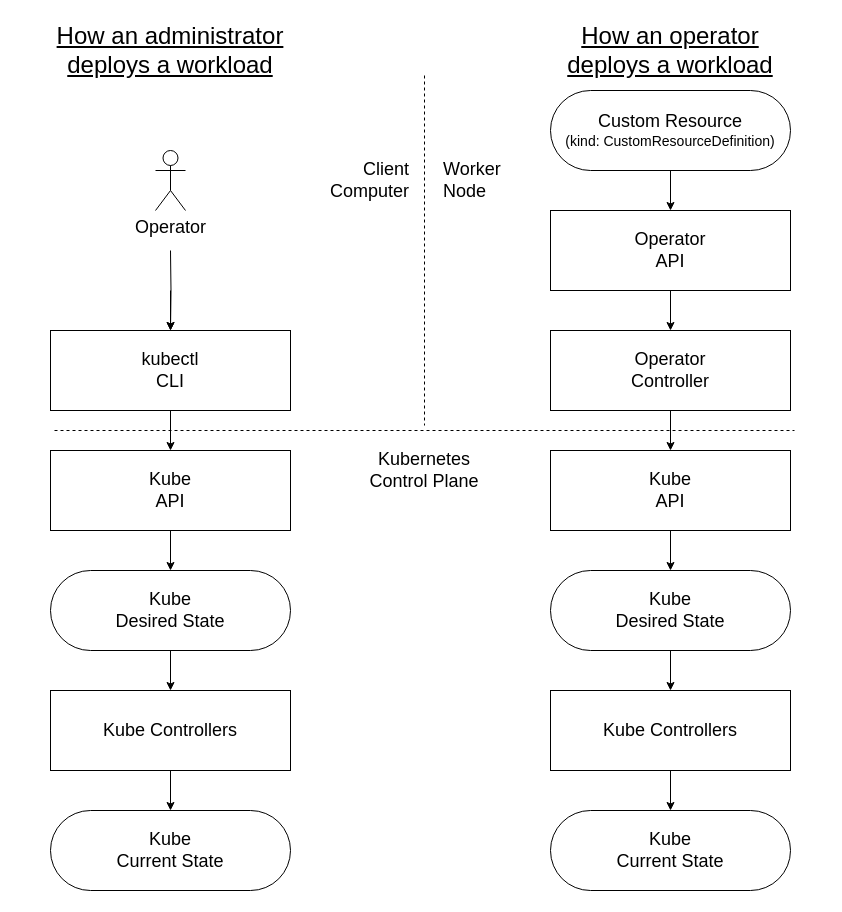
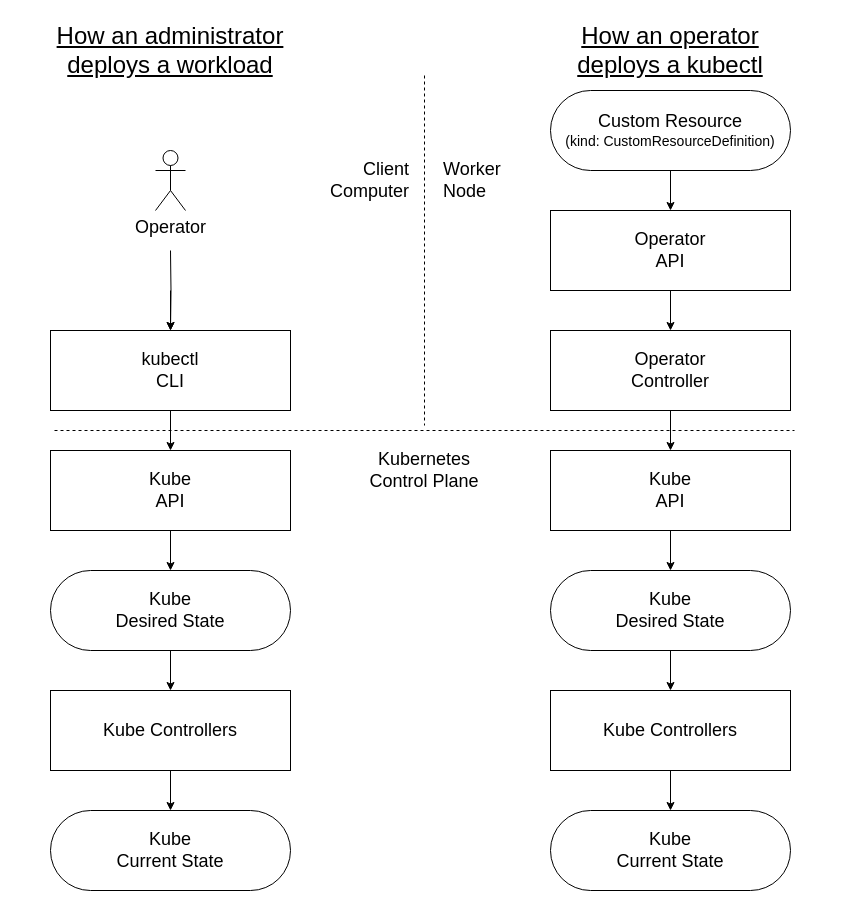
  <mxCell id="0" />
  <mxCell id="1" parent="0" />
  <mxCell id="2" value="&lt;font&gt;&lt;font style=&quot;font-size: 18px&quot;&gt;kubectl&lt;br&gt;CLI&lt;/font&gt;&lt;br&gt;&lt;/font&gt;" style="rounded=0;whiteSpace=wrap;html=1;" parent="1" vertex="1"><mxGeometry x="50" y="330" width="240" height="80" as="geometry" /></mxCell>
  <mxCell id="3" value="&lt;font style=&quot;font-size: 18px&quot;&gt;Kube&lt;br&gt;Desired State&lt;/font&gt;" style="rounded=1;whiteSpace=wrap;html=1;arcSize=50;" parent="1" vertex="1"><mxGeometry x="50" y="570" width="240" height="80" as="geometry" /></mxCell>
  <mxCell id="4" value="&lt;font style=&quot;font-size: 18px&quot;&gt;Kube Controllers&lt;br&gt;&lt;/font&gt;" style="rounded=0;whiteSpace=wrap;html=1;" parent="1" vertex="1"><mxGeometry x="50" y="690" width="240" height="80" as="geometry" /></mxCell>
  <mxCell id="5" value="&lt;font&gt;&lt;font style=&quot;font-size: 18px&quot;&gt;Kube&lt;br&gt;API&lt;/font&gt;&lt;br&gt;&lt;/font&gt;" style="rounded=0;whiteSpace=wrap;html=1;" parent="1" vertex="1"><mxGeometry x="50" y="450" width="240" height="80" as="geometry" /></mxCell>
  <mxCell id="6" value="" style="endArrow=classic;html=1;exitX=0.5;exitY=1;exitDx=0;exitDy=0;entryX=0.5;entryY=0;entryDx=0;entryDy=0;strokeWidth=1;endFill=1;" parent="1" target="2" edge="1"><mxGeometry width="50" height="50" relative="1" as="geometry"><mxPoint x="170" y="290" as="sourcePoint" /><mxPoint x="180" y="330" as="targetPoint" /></mxGeometry></mxCell>
  <mxCell id="7" value="" style="endArrow=classic;html=1;exitX=0.5;exitY=1;exitDx=0;exitDy=0;entryX=0.5;entryY=0;entryDx=0;entryDy=0;strokeWidth=1;endFill=1;" parent="1" source="2" target="5" edge="1"><mxGeometry width="50" height="50" relative="1" as="geometry"><mxPoint x="240" y="400" as="sourcePoint" /><mxPoint x="240" y="440" as="targetPoint" /></mxGeometry></mxCell>
  <mxCell id="8" value="" style="endArrow=classic;html=1;exitX=0.5;exitY=1;exitDx=0;exitDy=0;entryX=0.5;entryY=0;entryDx=0;entryDy=0;strokeWidth=1;endFill=1;" parent="1" source="5" target="3" edge="1"><mxGeometry width="50" height="50" relative="1" as="geometry"><mxPoint x="210" y="520" as="sourcePoint" /><mxPoint x="210" y="560" as="targetPoint" /></mxGeometry></mxCell>
  <mxCell id="9" value="" style="endArrow=classic;html=1;exitX=0.5;exitY=1;exitDx=0;exitDy=0;entryX=0.5;entryY=0;entryDx=0;entryDy=0;strokeWidth=1;endFill=1;" parent="1" source="3" target="4" edge="1"><mxGeometry width="50" height="50" relative="1" as="geometry"><mxPoint x="210" y="650" as="sourcePoint" /><mxPoint x="210" y="690" as="targetPoint" /></mxGeometry></mxCell>
  <mxCell id="10" value="" style="endArrow=classic;html=1;exitX=0.5;exitY=1;exitDx=0;exitDy=0;strokeWidth=1;endFill=1;entryX=0.5;entryY=0;entryDx=0;entryDy=0;" parent="1" source="4" target="11" edge="1"><mxGeometry width="50" height="50" relative="1" as="geometry"><mxPoint x="210" y="780" as="sourcePoint" /><mxPoint x="170" y="810" as="targetPoint" /></mxGeometry></mxCell>
  <mxCell id="11" value="&lt;font style=&quot;font-size: 18px&quot;&gt;Kube&lt;br&gt;Current State&lt;/font&gt;" style="rounded=1;whiteSpace=wrap;html=1;arcSize=50;" parent="1" vertex="1"><mxGeometry x="50" y="810" width="240" height="80" as="geometry" /></mxCell>
  <mxCell id="12" value="&lt;font style=&quot;font-size: 18px&quot;&gt;Operator&lt;br&gt;API&lt;/font&gt;" style="rounded=0;whiteSpace=wrap;html=1;" parent="1" vertex="1"><mxGeometry x="550" y="210" width="240" height="80" as="geometry" /></mxCell>
  <mxCell id="13" value="&lt;font style=&quot;font-size: 18px&quot;&gt;Operator&lt;br&gt;Controller&lt;/font&gt;" style="rounded=0;whiteSpace=wrap;html=1;" parent="1" vertex="1"><mxGeometry x="550" y="330" width="240" height="80" as="geometry" /></mxCell>
  <mxCell id="14" value="&lt;font style=&quot;font-size: 18px&quot;&gt;Kube&lt;br&gt;Desired State&lt;/font&gt;" style="rounded=1;whiteSpace=wrap;html=1;arcSize=50;" parent="1" vertex="1"><mxGeometry x="550" y="570" width="240" height="80" as="geometry" /></mxCell>
  <mxCell id="15" value="&lt;span style=&quot;font-size: 18px&quot;&gt;Kube Controllers&lt;/span&gt;" style="rounded=0;whiteSpace=wrap;html=1;" parent="1" vertex="1"><mxGeometry x="550" y="690" width="240" height="80" as="geometry" /></mxCell>
  <mxCell id="16" value="&lt;font&gt;&lt;font style=&quot;font-size: 18px&quot;&gt;Kube&lt;br&gt;API&lt;/font&gt;&lt;br&gt;&lt;/font&gt;" style="rounded=0;whiteSpace=wrap;html=1;" parent="1" vertex="1"><mxGeometry x="550" y="450" width="240" height="80" as="geometry" /></mxCell>
  <mxCell id="17" value="" style="endArrow=classic;html=1;exitX=0.5;exitY=1;exitDx=0;exitDy=0;entryX=0.5;entryY=0;entryDx=0;entryDy=0;strokeWidth=1;endFill=1;" parent="1" source="24" target="12" edge="1"><mxGeometry width="50" height="50" relative="1" as="geometry"><mxPoint x="670" y="170" as="sourcePoint" /><mxPoint x="940" y="490" as="targetPoint" /></mxGeometry></mxCell>
  <mxCell id="18" value="" style="endArrow=classic;html=1;exitX=0.5;exitY=1;exitDx=0;exitDy=0;entryX=0.5;entryY=0;entryDx=0;entryDy=0;strokeWidth=1;endFill=1;" parent="1" source="12" target="13" edge="1"><mxGeometry width="50" height="50" relative="1" as="geometry"><mxPoint x="680" y="290" as="sourcePoint" /><mxPoint x="680" y="330" as="targetPoint" /></mxGeometry></mxCell>
  <mxCell id="19" value="" style="endArrow=classic;html=1;exitX=0.5;exitY=1;exitDx=0;exitDy=0;entryX=0.5;entryY=0;entryDx=0;entryDy=0;strokeWidth=1;endFill=1;" parent="1" source="13" target="16" edge="1"><mxGeometry width="50" height="50" relative="1" as="geometry"><mxPoint x="740" y="400" as="sourcePoint" /><mxPoint x="740" y="440" as="targetPoint" /></mxGeometry></mxCell>
  <mxCell id="20" value="" style="endArrow=classic;html=1;exitX=0.5;exitY=1;exitDx=0;exitDy=0;entryX=0.5;entryY=0;entryDx=0;entryDy=0;strokeWidth=1;endFill=1;" parent="1" source="16" target="14" edge="1"><mxGeometry width="50" height="50" relative="1" as="geometry"><mxPoint x="710" y="520" as="sourcePoint" /><mxPoint x="710" y="560" as="targetPoint" /></mxGeometry></mxCell>
  <mxCell id="21" value="" style="endArrow=classic;html=1;exitX=0.5;exitY=1;exitDx=0;exitDy=0;entryX=0.5;entryY=0;entryDx=0;entryDy=0;strokeWidth=1;endFill=1;" parent="1" source="14" target="15" edge="1"><mxGeometry width="50" height="50" relative="1" as="geometry"><mxPoint x="710" y="650" as="sourcePoint" /><mxPoint x="710" y="690" as="targetPoint" /></mxGeometry></mxCell>
  <mxCell id="22" value="" style="endArrow=classic;html=1;exitX=0.5;exitY=1;exitDx=0;exitDy=0;strokeWidth=1;endFill=1;entryX=0.5;entryY=0;entryDx=0;entryDy=0;" parent="1" source="15" target="23" edge="1"><mxGeometry width="50" height="50" relative="1" as="geometry"><mxPoint x="710" y="780" as="sourcePoint" /><mxPoint x="670" y="810" as="targetPoint" /></mxGeometry></mxCell>
  <mxCell id="23" value="&lt;font style=&quot;font-size: 18px&quot;&gt;Kube&lt;br&gt;Current State&lt;/font&gt;" style="rounded=1;whiteSpace=wrap;html=1;arcSize=50;" parent="1" vertex="1"><mxGeometry x="550" y="810" width="240" height="80" as="geometry" /></mxCell>
  <mxCell id="24" value="&lt;font style=&quot;font-size: 18px&quot;&gt;Custom Resource&lt;br&gt;&lt;/font&gt;&lt;span style=&quot;font-size: 14px&quot;&gt;(kind: CustomResourceDefinition)&lt;/span&gt;" style="rounded=1;whiteSpace=wrap;html=1;arcSize=50;" parent="1" vertex="1"><mxGeometry x="550" y="90" width="240" height="80" as="geometry" /></mxCell>
  <mxCell id="25" value="&lt;font style=&quot;font-size: 24px&quot;&gt;&lt;u&gt;How an administrator&lt;br&gt;deploys a workload&lt;/u&gt;&lt;/font&gt;" style="text;html=1;strokeColor=none;fillColor=none;align=center;verticalAlign=middle;whiteSpace=wrap;rounded=0;" parent="1" vertex="1"><mxGeometry x="20" y="20" width="300" height="60" as="geometry" /></mxCell>
- <mxCell id="26" value="&lt;font style=&quot;font-size: 24px&quot;&gt;&lt;u&gt;How an operator&lt;br&gt;deploys a workload&lt;br&gt;&lt;/u&gt;&lt;/font&gt;" style="text;html=1;strokeColor=none;fillColor=none;align=center;verticalAlign=middle;whiteSpace=wrap;rounded=0;" parent="1" vertex="1"><mxGeometry x="520" y="20" width="300" height="60" as="geometry" /></mxCell>
+ <mxCell id="26" value="&lt;font style=&quot;font-size: 24px&quot;&gt;&lt;u&gt;How an operator&lt;br&gt;deploys a kubectl&lt;br&gt;&lt;/u&gt;&lt;/font&gt;" style="text;html=1;strokeColor=none;fillColor=none;align=center;verticalAlign=middle;whiteSpace=wrap;rounded=0;" parent="1" vertex="1"><mxGeometry x="520" y="20" width="300" height="60" as="geometry" /></mxCell>
  <mxCell id="27" value="" style="edgeStyle=orthogonalEdgeStyle;rounded=0;orthogonalLoop=1;jettySize=auto;html=1;endArrow=classic;endFill=1;strokeWidth=1;" parent="1" target="2" edge="1"><mxGeometry relative="1" as="geometry"><mxPoint x="170" y="250" as="sourcePoint" /></mxGeometry></mxCell>
  <mxCell id="28" value="&lt;font style=&quot;font-size: 18px&quot;&gt;Operator&lt;/font&gt;" style="shape=umlActor;verticalLabelPosition=bottom;verticalAlign=top;html=1;outlineConnect=0;" parent="1" vertex="1"><mxGeometry x="155" y="150" width="30" height="60" as="geometry" /></mxCell>
  <mxCell id="29" value="" style="endArrow=none;dashed=1;html=1;strokeWidth=1;" parent="1" edge="1"><mxGeometry width="50" height="50" relative="1" as="geometry"><mxPoint x="54" y="430" as="sourcePoint" /><mxPoint x="794" y="430" as="targetPoint" /></mxGeometry></mxCell>
  <mxCell id="30" value="&lt;font style=&quot;font-size: 18px&quot;&gt;Kubernetes Control Plane&lt;/font&gt;" style="text;html=1;strokeColor=none;fillColor=none;align=center;verticalAlign=middle;whiteSpace=wrap;rounded=0;dashed=1;" parent="1" vertex="1"><mxGeometry x="358" y="450" width="131.5" height="40" as="geometry" /></mxCell>
  <mxCell id="31" value="" style="endArrow=none;dashed=1;html=1;strokeWidth=1;" parent="1" edge="1"><mxGeometry width="50" height="50" relative="1" as="geometry"><mxPoint x="424" y="75" as="sourcePoint" /><mxPoint x="424" y="425" as="targetPoint" /></mxGeometry></mxCell>
  <mxCell id="32" value="&lt;font style=&quot;font-size: 18px&quot;&gt;Client&lt;br&gt;Computer&lt;/font&gt;" style="text;html=1;strokeColor=none;fillColor=none;align=right;verticalAlign=middle;whiteSpace=wrap;rounded=0;dashed=1;" parent="1" vertex="1"><mxGeometry x="291" y="160" width="120" height="40" as="geometry" /></mxCell>
  <mxCell id="33" value="&lt;span style=&quot;font-size: 18px&quot;&gt;Worker&lt;br&gt;Node&lt;/span&gt;" style="text;html=1;strokeColor=none;fillColor=none;align=left;verticalAlign=middle;whiteSpace=wrap;rounded=0;dashed=1;" parent="1" vertex="1"><mxGeometry x="441" y="160" width="115.5" height="40" as="geometry" /></mxCell>
